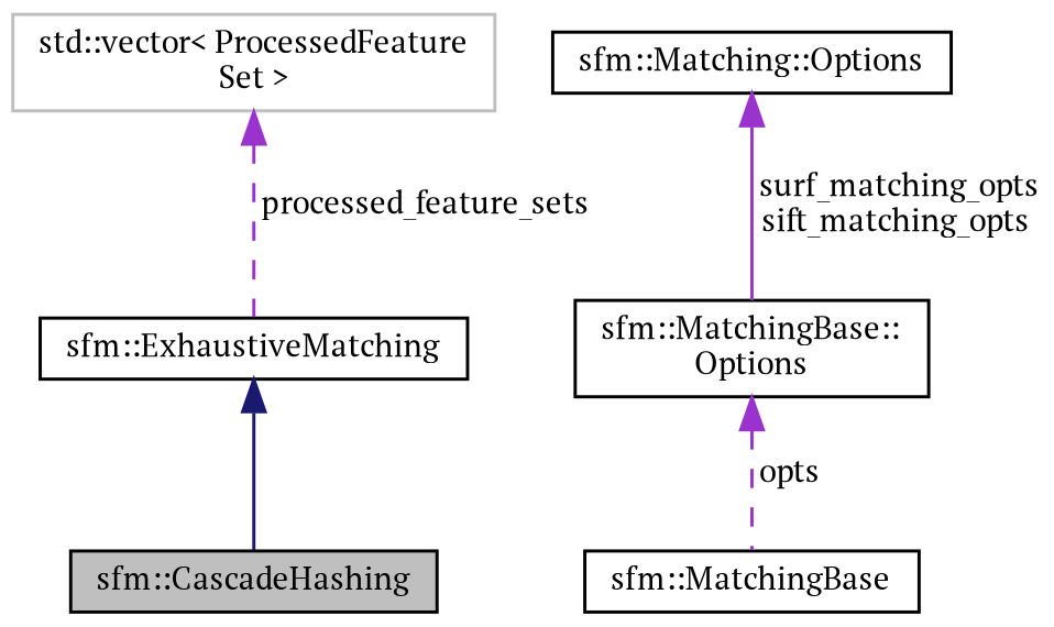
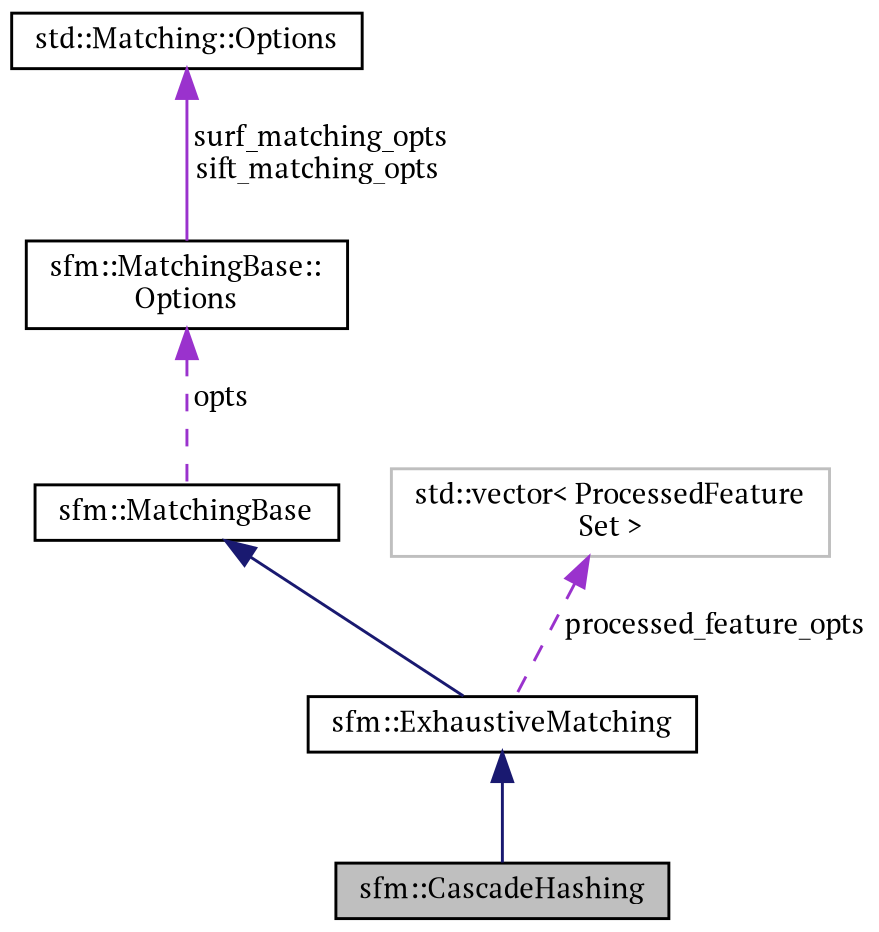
  digraph {
    fontname="PT Serif"
    node [color=black fillcolor=white fontname="PT Serif" fontsize=10 shape=record style=filled]
    edge [color=darkorchid3 dir=back fontname="PT Serif" fontsize=10 labelfontname=FreeSans labelfontsize=10 style=solid]
    n1 [fillcolor=grey75 fontcolor=black height=0.2 label="sfm::CascadeHashing" width=0.4]
    n2 [height=0.2 label="sfm::ExhaustiveMatching" width=0.4]
    n3 [height=0.2 label="sfm::MatchingBase" width=0.4]
    n4 [height=0.2 label="sfm::MatchingBase::\lOptions" width=0.4]
-   n5 [height=0.2 label="sfm::Matching::Options" width=0.4]
+   n5 [height=0.2 label="std::Matching::Options" width=0.4]
    n6 [color=grey75 height=0.2 label="std::vector\< ProcessedFeature\lSet \>" width=0.4]
    n2 -> n1 [color=midnightblue]
+   n3 -> n2 [color=midnightblue]
    n4 -> n3 [label=" opts" style=dashed]
    n5 -> n4 [label=" surf_matching_opts\nsift_matching_opts"]
-   n6 -> n2 [label=" processed_feature_sets" style=dashed]
+   n6 -> n2 [label=" processed_feature_opts" style=dashed]
  }
